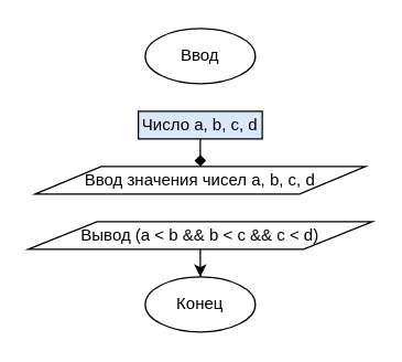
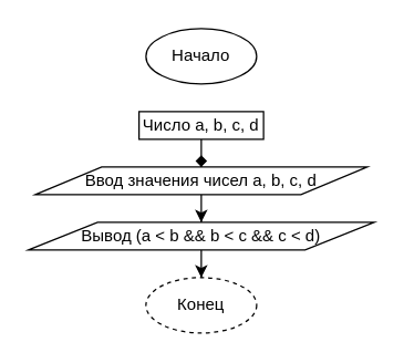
  <mxCell id="0" />
  <mxCell id="1" parent="0" />
- <mxCell id="2" value="Ввод" style="ellipse;whiteSpace=wrap;html=1;" vertex="1" parent="1"><mxGeometry x="105" y="20" width="80" height="40" as="geometry" /></mxCell>
+ <mxCell id="2" value="Начало" style="ellipse;whiteSpace=wrap;html=1;" vertex="1" parent="1"><mxGeometry x="105" y="20" width="80" height="40" as="geometry" /></mxCell>
  <mxCell id="3" style="edgeStyle=orthogonalEdgeStyle;rounded=0;orthogonalLoop=1;jettySize=auto;html=1;entryX=0.5;entryY=0;entryDx=0;entryDy=0;endArrow=diamond;" edge="1" parent="1" source="4" target="6"><mxGeometry relative="1" as="geometry" /></mxCell>
- <mxCell id="4" value="Число&amp;nbsp;a, b, c, d" style="rounded=0;whiteSpace=wrap;html=1;fillColor=#dae8fc;" vertex="1" parent="1"><mxGeometry x="100" y="80" width="90" height="20" as="geometry" /></mxCell>
+ <mxCell id="4" value="Число&amp;nbsp;a, b, c, d" style="rounded=0;whiteSpace=wrap;html=1;" vertex="1" parent="1"><mxGeometry x="100" y="80" width="90" height="20" as="geometry" /></mxCell>
+ <mxCell id="5" style="edgeStyle=orthogonalEdgeStyle;rounded=0;orthogonalLoop=1;jettySize=auto;html=1;entryX=0.5;entryY=0;entryDx=0;entryDy=0;" edge="1" parent="1" source="6" target="8"><mxGeometry relative="1" as="geometry" /></mxCell>
  <mxCell id="6" value="Ввод значения чисел&amp;nbsp;a, b, c, d" style="shape=parallelogram;perimeter=parallelogramPerimeter;whiteSpace=wrap;html=1;fontFamily=Helvetica;fontSize=12;fontColor=#000000;align=center;strokeColor=#000000;fillColor=#ffffff;" vertex="1" parent="1"><mxGeometry x="25" y="120" width="240" height="20" as="geometry" /></mxCell>
  <mxCell id="7" style="edgeStyle=orthogonalEdgeStyle;rounded=0;orthogonalLoop=1;jettySize=auto;html=1;entryX=0.5;entryY=0;entryDx=0;entryDy=0;" edge="1" parent="1" source="8" target="9"><mxGeometry relative="1" as="geometry" /></mxCell>
  <mxCell id="8" value="Вывод (a &amp;lt; b &amp;amp;&amp;amp; b &amp;lt; c &amp;amp;&amp;amp; c &amp;lt; d)" style="shape=parallelogram;perimeter=parallelogramPerimeter;whiteSpace=wrap;html=1;fontFamily=Helvetica;fontSize=12;fontColor=#000000;align=center;strokeColor=#000000;fillColor=#ffffff;" vertex="1" parent="1"><mxGeometry x="20" y="160" width="250" height="20" as="geometry" /></mxCell>
- <mxCell id="9" value="Конец" style="ellipse;whiteSpace=wrap;html=1;" vertex="1" parent="1"><mxGeometry x="105" y="200" width="80" height="40" as="geometry" /></mxCell>
+ <mxCell id="9" value="Конец" style="ellipse;whiteSpace=wrap;html=1;dashed=1;" vertex="1" parent="1"><mxGeometry x="105" y="200" width="80" height="40" as="geometry" /></mxCell>
